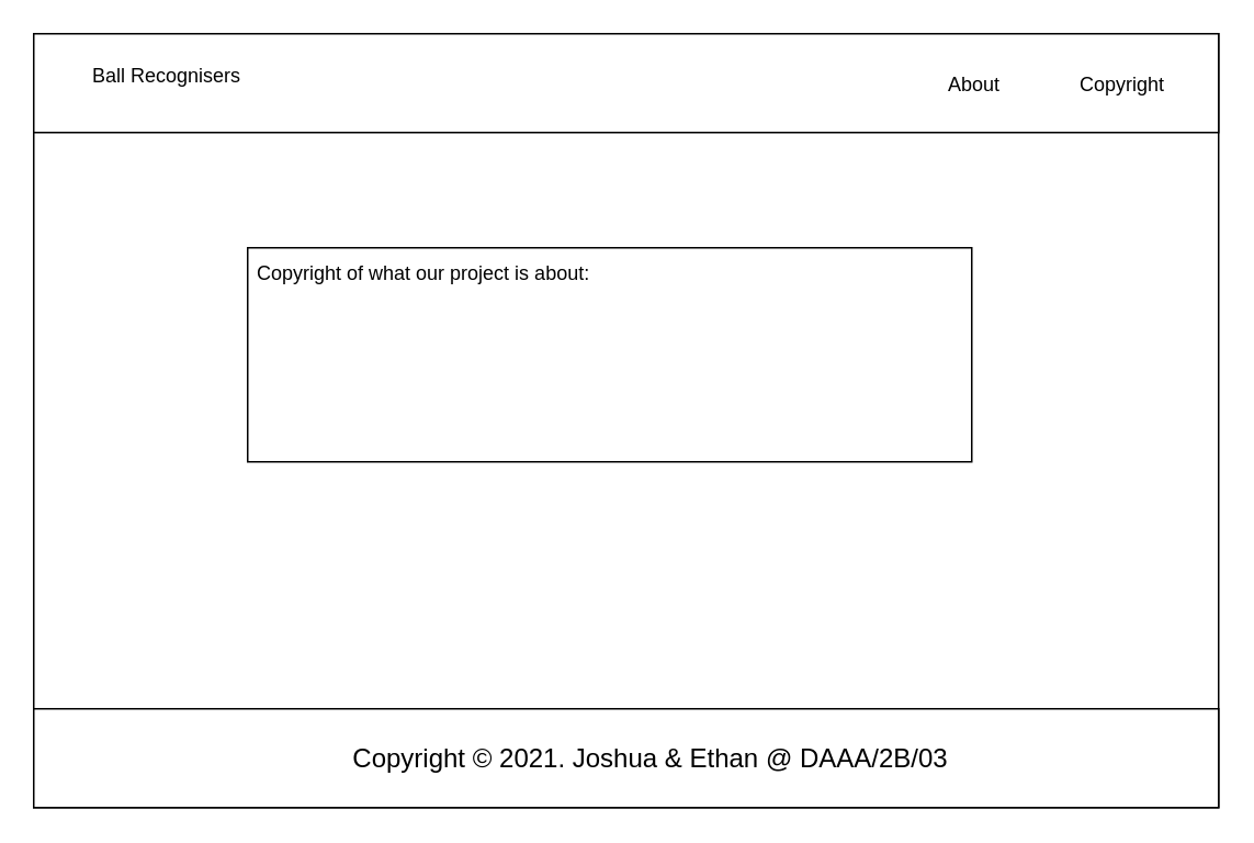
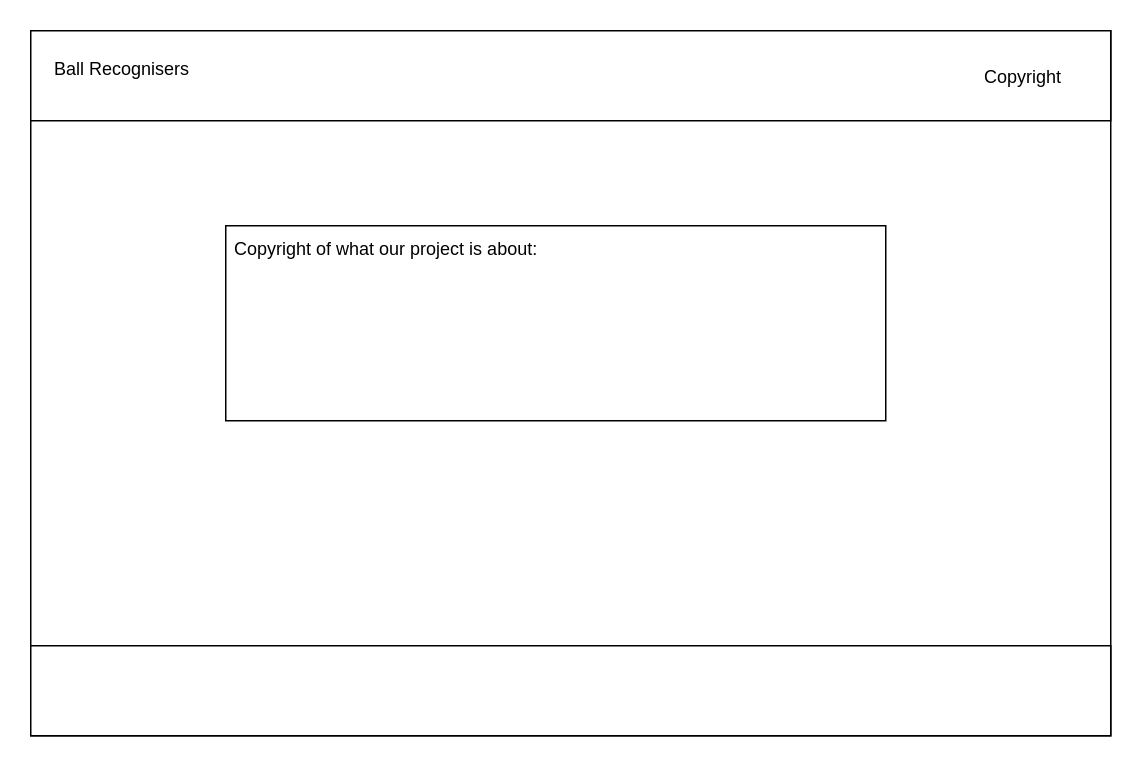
  <mxCell id="0" />
  <mxCell id="1" parent="0" />
  <mxCell id="2" value="" style="rounded=0;whiteSpace=wrap;html=1;" vertex="1" parent="1"><mxGeometry x="20" y="20" width="720" height="470" as="geometry" /></mxCell>
  <mxCell id="3" value="" style="rounded=0;whiteSpace=wrap;html=1;" vertex="1" parent="1"><mxGeometry x="20" y="20" width="720" height="60" as="geometry" /></mxCell>
  <mxCell id="4" value="Copyright" style="text;strokeColor=none;fillColor=none;align=left;verticalAlign=middle;spacingLeft=4;spacingRight=4;overflow=hidden;points=[[0,0.5],[1,0.5]];portConstraint=eastwest;rotatable=0;" vertex="1" parent="1"><mxGeometry x="650" y="35" width="80" height="30" as="geometry" /></mxCell>
- <mxCell id="5" value="About" style="text;strokeColor=none;fillColor=none;align=left;verticalAlign=middle;spacingLeft=4;spacingRight=4;overflow=hidden;points=[[0,0.5],[1,0.5]];portConstraint=eastwest;rotatable=0;" vertex="1" parent="1"><mxGeometry x="570" y="35" width="80" height="30" as="geometry" /></mxCell>
  <mxCell id="6" value="" style="rounded=0;whiteSpace=wrap;html=1;" vertex="1" parent="1"><mxGeometry x="150" y="150" width="440" height="130" as="geometry" /></mxCell>
  <mxCell id="7" value="Copyright of what our project is about:" style="text;strokeColor=none;fillColor=none;align=left;verticalAlign=middle;spacingLeft=4;spacingRight=4;overflow=hidden;points=[[0,0.5],[1,0.5]];portConstraint=eastwest;rotatable=0;" vertex="1" parent="1"><mxGeometry x="150" y="150" width="440" height="30" as="geometry" /></mxCell>
- <mxCell id="8" value="Ball Recognisers" style="text;strokeColor=none;fillColor=none;align=left;verticalAlign=middle;spacingLeft=4;spacingRight=4;overflow=hidden;points=[[0,0.5],[1,0.5]];portConstraint=eastwest;rotatable=0;" vertex="1" parent="1"><mxGeometry x="50" y="30" width="150" height="30" as="geometry" /></mxCell>
+ <mxCell id="8" value="Ball Recognisers" style="text;strokeColor=none;fillColor=none;align=left;verticalAlign=middle;spacingLeft=4;spacingRight=4;overflow=hidden;points=[[0,0.5],[1,0.5]];portConstraint=eastwest;rotatable=0;" vertex="1" parent="1"><mxGeometry x="30" y="30" width="150" height="30" as="geometry" /></mxCell>
  <mxCell id="9" value="" style="rounded=0;whiteSpace=wrap;html=1;" vertex="1" parent="1"><mxGeometry x="20" y="430" width="720" height="60" as="geometry" /></mxCell>
- <mxCell id="10" value="&lt;span style=&quot;font-family: , , &amp;#34;segoe ui&amp;#34; , &amp;#34;roboto&amp;#34; , &amp;#34;helvetica neue&amp;#34; , &amp;#34;arial&amp;#34; , &amp;#34;noto sans&amp;#34; , &amp;#34;liberation sans&amp;#34; , sans-serif , &amp;#34;apple color emoji&amp;#34; , &amp;#34;segoe ui emoji&amp;#34; , &amp;#34;segoe ui symbol&amp;#34; , &amp;#34;noto color emoji&amp;#34; ; font-size: 16px&quot;&gt;Copyright © 2021. Joshua &amp;amp; Ethan @ DAAA/2B/03&lt;/span&gt;" style="text;html=1;strokeColor=none;fillColor=none;align=center;verticalAlign=middle;whiteSpace=wrap;rounded=0;" vertex="1" parent="1"><mxGeometry x="70" y="445" width="650" height="30" as="geometry" /></mxCell>
